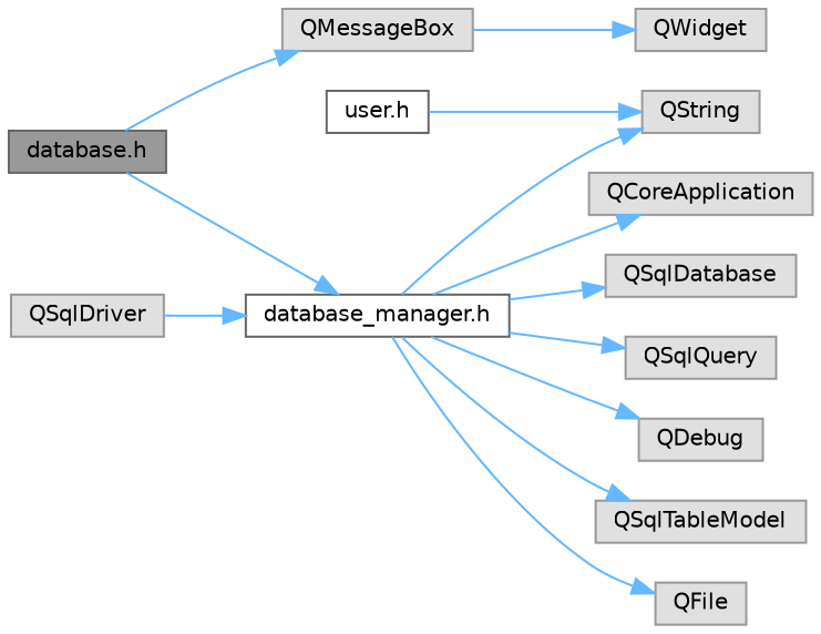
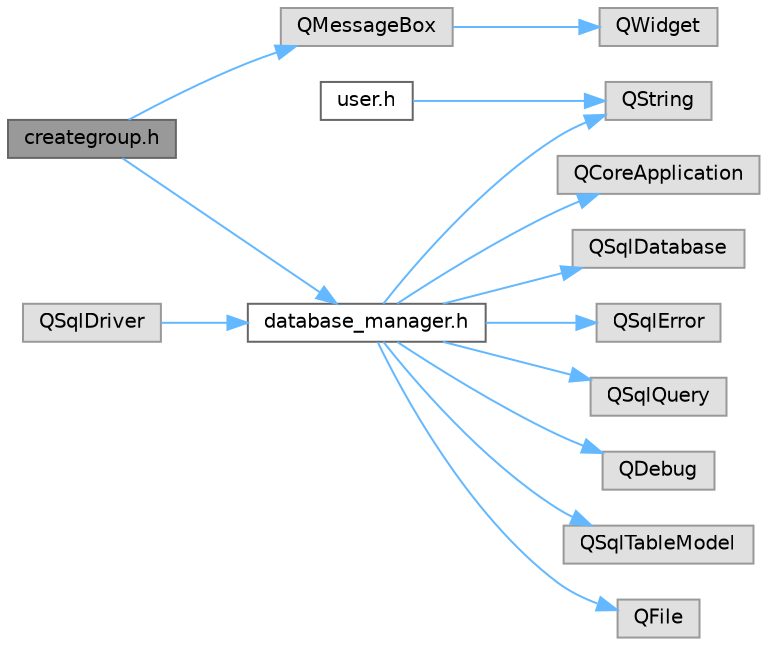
  digraph {
    rankdir=LR
    node [color=grey60 fillcolor="#E0E0E0" fontname=Helvetica fontsize=10 shape=box style=filled]
    edge [color=steelblue1 fontname=Helvetica fontsize=10 labelfontname=Helvetica labelfontsize=10 style=solid]
-   n1 [color=gray40 fillcolor=grey60 fontcolor=black height=0.2 label="database.h" width=0.4]
+   n1 [color=gray40 fillcolor=grey60 fontcolor=black height=0.2 label="creategroup.h" width=0.4]
    n2 [height=0.2 label=QMessageBox width=0.4]
    n3 [color=grey40 fillcolor=white height=0.2 label="database_manager.h" width=0.4]
    n4 [height=0.2 label=QWidget width=0.4]
    n5 [height=0.2 label=QString width=0.4]
    n6 [height=0.2 label=QCoreApplication width=0.4]
    n7 [height=0.2 label=QSqlDatabase width=0.4]
+   n8 [height=0.2 label=QSqlError width=0.4]
    n9 [height=0.2 label=QSqlQuery width=0.4]
    n10 [height=0.2 label=QDebug width=0.4]
    n11 [height=0.2 label=QSqlTableModel width=0.4]
    n12 [height=0.2 label=QFile width=0.4]
    n13 [color=grey40 fillcolor=white height=0.2 label="user.h" width=0.4]
    n14 [height=0.2 label=QSqlDriver width=0.4]
    n1 -> n2
    n1 -> n3
    n2 -> n4
    n3 -> n5
    n3 -> n6
    n3 -> n7
+   n3 -> n8
    n3 -> n9
    n3 -> n10
    n3 -> n11
    n3 -> n12
    n13 -> n5
    n14 -> n3
  }
